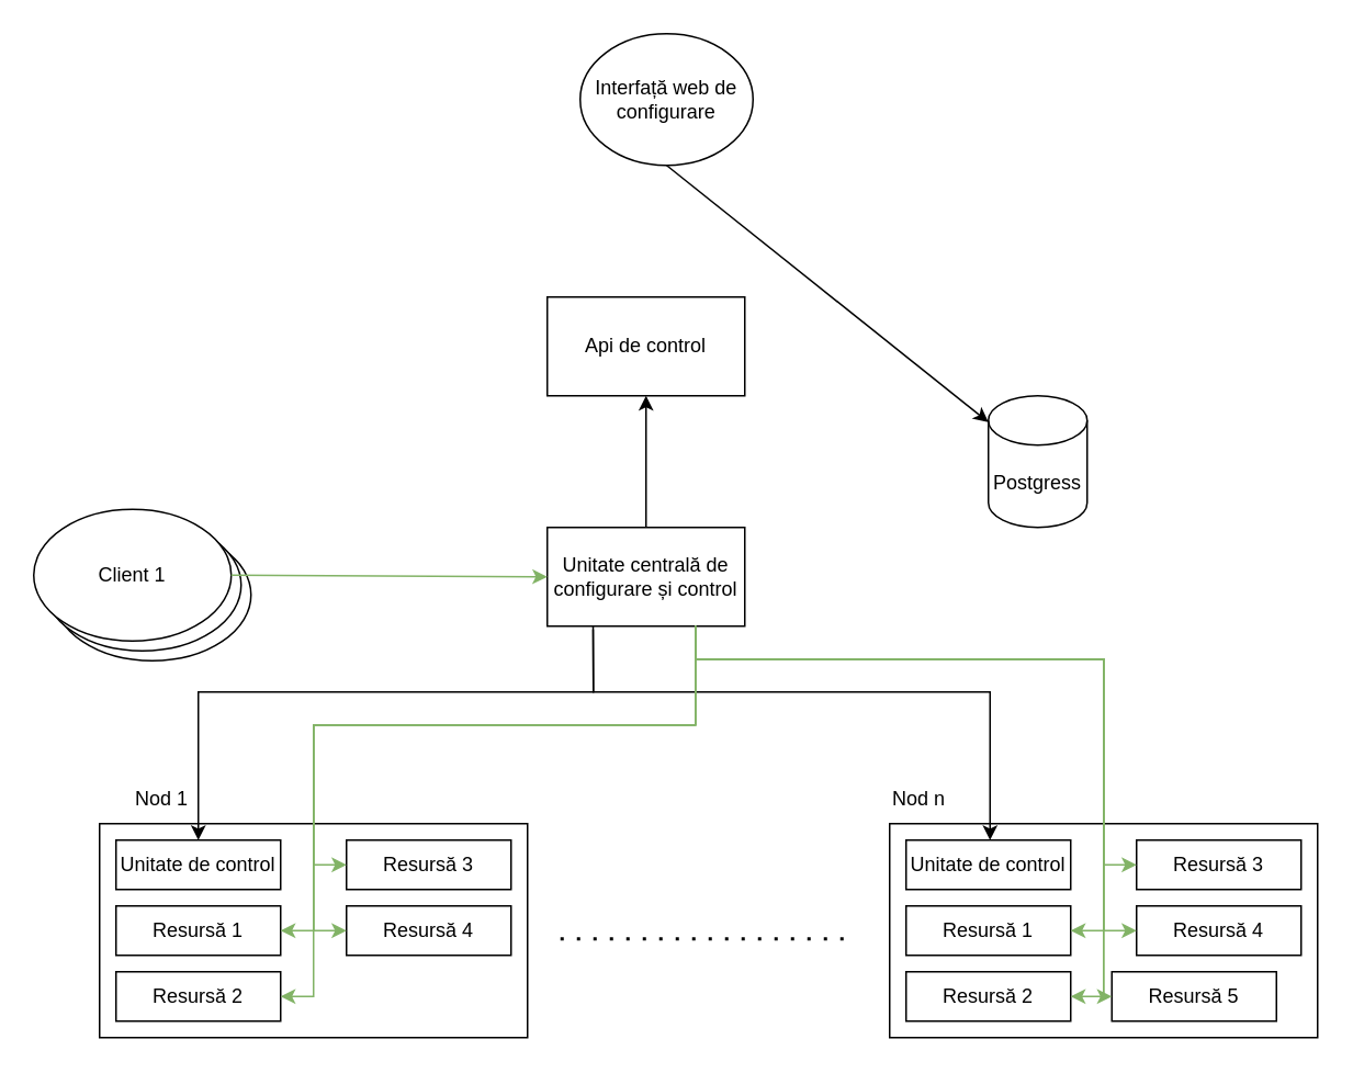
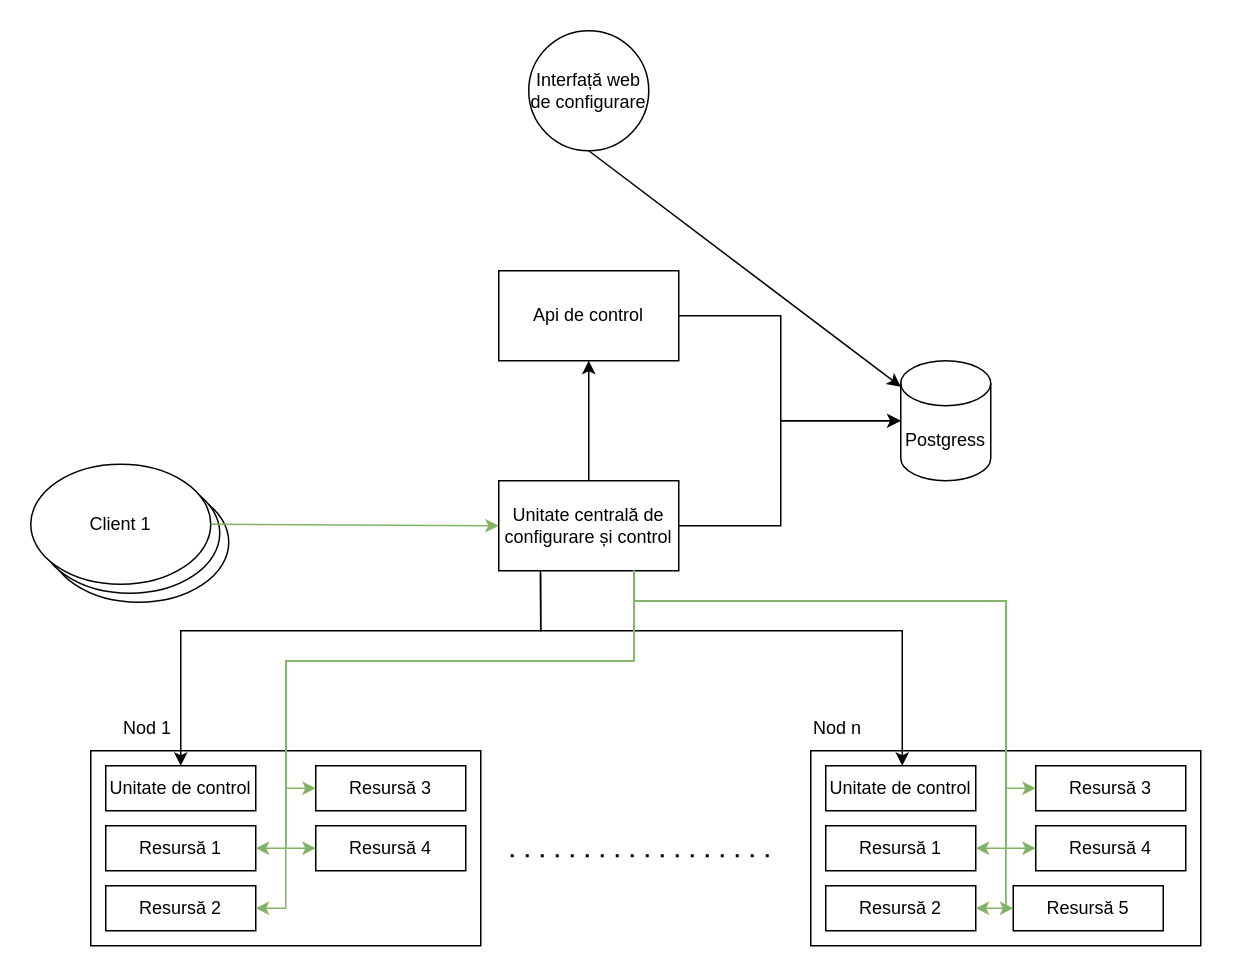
  <mxCell id="0" />
  <mxCell id="1" parent="0" />
- <mxCell id="2" value="Interfață web de configurare" style="ellipse;whiteSpace=wrap;html=1;aspect=fixed;rounded=0;" parent="1" vertex="1"><mxGeometry x="352" y="20" width="105" height="80" as="geometry" /></mxCell>
+ <mxCell id="2" value="Interfață web de configurare" style="ellipse;whiteSpace=wrap;html=1;aspect=fixed;rounded=0;" parent="1" vertex="1"><mxGeometry x="352" y="20" width="80" height="80" as="geometry" /></mxCell>
  <mxCell id="3" value="Unitate centrală de configurare și control" style="rounded=0;whiteSpace=wrap;html=1;" parent="1" vertex="1"><mxGeometry x="332" y="320" width="120" height="60" as="geometry" /></mxCell>
  <mxCell id="4" value="Postgress" style="shape=cylinder3;whiteSpace=wrap;html=1;boundedLbl=1;backgroundOutline=1;size=15;rounded=0;" parent="1" vertex="1"><mxGeometry x="600" y="240" width="60" height="80" as="geometry" /></mxCell>
  <mxCell id="5" value="" style="rounded=0;whiteSpace=wrap;html=1;align=left;" parent="1" vertex="1"><mxGeometry x="60" y="500" width="260" height="130" as="geometry" /></mxCell>
  <mxCell id="6" value="Nod 1" style="text;html=1;strokeColor=none;fillColor=none;align=left;verticalAlign=middle;whiteSpace=wrap;rounded=0;" parent="1" vertex="1"><mxGeometry x="80" y="470" width="60" height="30" as="geometry" /></mxCell>
  <mxCell id="7" value="Unitate de control" style="rounded=0;whiteSpace=wrap;html=1;" parent="1" vertex="1"><mxGeometry x="70" y="510" width="100" height="30" as="geometry" /></mxCell>
  <mxCell id="8" value="Resursă 1" style="rounded=0;whiteSpace=wrap;html=1;" parent="1" vertex="1"><mxGeometry x="70" y="550" width="100" height="30" as="geometry" /></mxCell>
  <mxCell id="9" value="Resursă 2" style="rounded=0;whiteSpace=wrap;html=1;" parent="1" vertex="1"><mxGeometry x="70" y="590" width="100" height="30" as="geometry" /></mxCell>
  <mxCell id="10" value="Resursă 3" style="rounded=0;whiteSpace=wrap;html=1;" parent="1" vertex="1"><mxGeometry x="210" y="510" width="100" height="30" as="geometry" /></mxCell>
  <mxCell id="11" value="Resursă 4" style="rounded=0;whiteSpace=wrap;html=1;" parent="1" vertex="1"><mxGeometry x="210" y="550" width="100" height="30" as="geometry" /></mxCell>
  <mxCell id="12" value="" style="rounded=0;whiteSpace=wrap;html=1;align=left;" parent="1" vertex="1"><mxGeometry x="540" y="500" width="260" height="130" as="geometry" /></mxCell>
  <mxCell id="13" value="Nod n" style="text;html=1;strokeColor=none;fillColor=none;align=left;verticalAlign=middle;whiteSpace=wrap;rounded=0;" parent="1" vertex="1"><mxGeometry x="540" y="470" width="60" height="30" as="geometry" /></mxCell>
  <mxCell id="14" value="Unitate de control" style="rounded=0;whiteSpace=wrap;html=1;" parent="1" vertex="1"><mxGeometry x="550" y="510" width="100" height="30" as="geometry" /></mxCell>
  <mxCell id="15" value="Resursă 1" style="rounded=0;whiteSpace=wrap;html=1;" parent="1" vertex="1"><mxGeometry x="550" y="550" width="100" height="30" as="geometry" /></mxCell>
  <mxCell id="16" value="Resursă 2" style="rounded=0;whiteSpace=wrap;html=1;" parent="1" vertex="1"><mxGeometry x="550" y="590" width="100" height="30" as="geometry" /></mxCell>
  <mxCell id="17" value="Resursă 3" style="rounded=0;whiteSpace=wrap;html=1;" parent="1" vertex="1"><mxGeometry x="690" y="510" width="100" height="30" as="geometry" /></mxCell>
  <mxCell id="18" value="Resursă 4" style="rounded=0;whiteSpace=wrap;html=1;" parent="1" vertex="1"><mxGeometry x="690" y="550" width="100" height="30" as="geometry" /></mxCell>
  <mxCell id="19" value="Resursă 5" style="rounded=0;whiteSpace=wrap;html=1;" parent="1" vertex="1"><mxGeometry x="675" y="590" width="100" height="30" as="geometry" /></mxCell>
  <mxCell id="20" value="" style="endArrow=classic;html=1;rounded=0;exitX=0.5;exitY=1;exitDx=0;exitDy=0;" parent="1" source="2" target="4" edge="1"><mxGeometry width="50" height="50" relative="1" as="geometry"><mxPoint x="360" y="380" as="sourcePoint" /><mxPoint x="410" y="330" as="targetPoint" /></mxGeometry></mxCell>
+ <mxCell id="21" value="" style="endArrow=classic;html=1;rounded=0;exitX=1;exitY=0.5;exitDx=0;exitDy=0;entryX=0;entryY=0.5;entryDx=0;entryDy=0;entryPerimeter=0;" parent="1" source="3" target="4" edge="1"><mxGeometry width="50" height="50" relative="1" as="geometry"><mxPoint x="360" y="520" as="sourcePoint" /><mxPoint x="410" y="470" as="targetPoint" /><Array as="points"><mxPoint x="520" y="350" /><mxPoint x="520" y="280" /></Array></mxGeometry></mxCell>
  <mxCell id="22" value="" style="endArrow=classic;html=1;rounded=0;exitX=0.232;exitY=1.033;exitDx=0;exitDy=0;entryX=0.5;entryY=0;entryDx=0;entryDy=0;exitPerimeter=0;" parent="1" source="3" target="7" edge="1"><mxGeometry width="50" height="50" relative="1" as="geometry"><mxPoint x="360" y="520" as="sourcePoint" /><mxPoint x="410" y="470" as="targetPoint" /><Array as="points"><mxPoint x="360" y="420" /><mxPoint x="120" y="420" /></Array></mxGeometry></mxCell>
  <mxCell id="23" value="" style="endArrow=classic;html=1;rounded=0;exitX=0.232;exitY=1.002;exitDx=0;exitDy=0;entryX=0.5;entryY=0;entryDx=0;entryDy=0;exitPerimeter=0;" parent="1" source="3" edge="1"><mxGeometry width="50" height="50" relative="1" as="geometry"><mxPoint x="363" y="380" as="sourcePoint" /><mxPoint x="601" y="510" as="targetPoint" /><Array as="points"><mxPoint x="360" y="420" /><mxPoint x="601" y="420" /></Array></mxGeometry></mxCell>
  <mxCell id="24" value="" style="endArrow=none;dashed=1;html=1;dashPattern=1 4;strokeWidth=2;rounded=0;" parent="1" edge="1"><mxGeometry width="50" height="50" relative="1" as="geometry"><mxPoint x="340" y="570" as="sourcePoint" /><mxPoint x="520" y="570" as="targetPoint" /></mxGeometry></mxCell>
  <mxCell id="25" value="Api de control" style="rounded=0;whiteSpace=wrap;html=1;" vertex="1" parent="1"><mxGeometry x="332" y="180" width="120" height="60" as="geometry" /></mxCell>
  <mxCell id="26" value="" style="endArrow=classic;html=1;rounded=0;exitX=0.5;exitY=0;exitDx=0;exitDy=0;entryX=0.5;entryY=1;entryDx=0;entryDy=0;" edge="1" parent="1" source="3" target="25"><mxGeometry width="50" height="50" relative="1" as="geometry"><mxPoint x="400" y="410" as="sourcePoint" /><mxPoint x="450" y="360" as="targetPoint" /></mxGeometry></mxCell>
+ <mxCell id="27" value="" style="endArrow=classic;html=1;rounded=0;exitX=1;exitY=0.5;exitDx=0;exitDy=0;entryX=0;entryY=0.5;entryDx=0;entryDy=0;entryPerimeter=0;" edge="1" parent="1" source="25" target="4"><mxGeometry width="50" height="50" relative="1" as="geometry"><mxPoint x="400" y="410" as="sourcePoint" /><mxPoint x="450" y="360" as="targetPoint" /><Array as="points"><mxPoint x="520" y="210" /><mxPoint x="520" y="280" /></Array></mxGeometry></mxCell>
  <mxCell id="28" value="Client 1" style="ellipse;whiteSpace=wrap;html=1;rounded=0;" vertex="1" parent="1"><mxGeometry x="32" y="321" width="120" height="80" as="geometry" /></mxCell>
  <mxCell id="29" value="Client 1" style="ellipse;whiteSpace=wrap;html=1;rounded=0;" vertex="1" parent="1"><mxGeometry x="26" y="315" width="120" height="80" as="geometry" /></mxCell>
  <mxCell id="30" value="Client 1" style="ellipse;whiteSpace=wrap;html=1;rounded=0;" vertex="1" parent="1"><mxGeometry x="20" y="309" width="120" height="80" as="geometry" /></mxCell>
  <mxCell id="31" value="" style="endArrow=classic;html=1;rounded=0;exitX=1;exitY=0.5;exitDx=0;exitDy=0;entryX=0;entryY=0.5;entryDx=0;entryDy=0;fillColor=#d5e8d4;strokeColor=#82b366;" edge="1" parent="1" source="30" target="3"><mxGeometry width="50" height="50" relative="1" as="geometry"><mxPoint x="400" y="410" as="sourcePoint" /><mxPoint x="450" y="360" as="targetPoint" /></mxGeometry></mxCell>
  <mxCell id="32" value="" style="endArrow=classic;html=1;rounded=0;exitX=0.75;exitY=1;exitDx=0;exitDy=0;entryX=1;entryY=0.5;entryDx=0;entryDy=0;fillColor=#d5e8d4;strokeColor=#82b366;" edge="1" parent="1" source="3" target="16"><mxGeometry width="50" height="50" relative="1" as="geometry"><mxPoint x="430" y="400" as="sourcePoint" /><mxPoint x="680" y="460" as="targetPoint" /><Array as="points"><mxPoint x="422" y="400" /><mxPoint x="670" y="400" /><mxPoint x="670" y="605" /></Array></mxGeometry></mxCell>
  <mxCell id="33" value="" style="endArrow=classic;html=1;rounded=0;exitX=0.75;exitY=1;exitDx=0;exitDy=0;entryX=0;entryY=0.5;entryDx=0;entryDy=0;fillColor=#d5e8d4;strokeColor=#82b366;" edge="1" parent="1" source="3" target="19"><mxGeometry width="50" height="50" relative="1" as="geometry"><mxPoint x="432" y="390" as="sourcePoint" /><mxPoint x="660" y="615" as="targetPoint" /><Array as="points"><mxPoint x="422" y="400" /><mxPoint x="670" y="400" /><mxPoint x="670" y="605" /></Array></mxGeometry></mxCell>
  <mxCell id="34" value="" style="endArrow=classic;html=1;rounded=0;exitX=0.75;exitY=1;exitDx=0;exitDy=0;entryX=0;entryY=0.5;entryDx=0;entryDy=0;fillColor=#d5e8d4;strokeColor=#82b366;" edge="1" parent="1" source="3" target="18"><mxGeometry width="50" height="50" relative="1" as="geometry"><mxPoint x="432" y="390" as="sourcePoint" /><mxPoint x="700" y="615" as="targetPoint" /><Array as="points"><mxPoint x="422" y="400" /><mxPoint x="670" y="400" /><mxPoint x="670" y="565" /></Array></mxGeometry></mxCell>
  <mxCell id="35" value="" style="endArrow=classic;html=1;rounded=0;exitX=0.75;exitY=1;exitDx=0;exitDy=0;entryX=1;entryY=0.5;entryDx=0;entryDy=0;fillColor=#d5e8d4;strokeColor=#82b366;" edge="1" parent="1" source="3" target="15"><mxGeometry width="50" height="50" relative="1" as="geometry"><mxPoint x="432" y="390" as="sourcePoint" /><mxPoint x="700" y="575" as="targetPoint" /><Array as="points"><mxPoint x="422" y="400" /><mxPoint x="670" y="400" /><mxPoint x="670" y="565" /></Array></mxGeometry></mxCell>
  <mxCell id="36" value="" style="endArrow=classic;html=1;rounded=0;exitX=0.75;exitY=1;exitDx=0;exitDy=0;entryX=0;entryY=0.5;entryDx=0;entryDy=0;fillColor=#d5e8d4;strokeColor=#82b366;" edge="1" parent="1" source="3" target="17"><mxGeometry width="50" height="50" relative="1" as="geometry"><mxPoint x="442" y="400" as="sourcePoint" /><mxPoint x="660" y="575" as="targetPoint" /><Array as="points"><mxPoint x="422" y="400" /><mxPoint x="670" y="400" /><mxPoint x="670" y="525" /></Array></mxGeometry></mxCell>
  <mxCell id="37" value="" style="endArrow=classic;html=1;rounded=0;exitX=0.75;exitY=1;exitDx=0;exitDy=0;entryX=1;entryY=0.5;entryDx=0;entryDy=0;fillColor=#d5e8d4;strokeColor=#82b366;" edge="1" parent="1" source="3" target="9"><mxGeometry width="50" height="50" relative="1" as="geometry"><mxPoint x="210" y="460" as="sourcePoint" /><mxPoint x="260" y="410" as="targetPoint" /><Array as="points"><mxPoint x="422" y="440" /><mxPoint x="190" y="440" /><mxPoint x="190" y="605" /></Array></mxGeometry></mxCell>
  <mxCell id="38" value="" style="endArrow=classic;html=1;rounded=0;exitX=0.75;exitY=1;exitDx=0;exitDy=0;entryX=1;entryY=0.5;entryDx=0;entryDy=0;fillColor=#d5e8d4;strokeColor=#82b366;" edge="1" parent="1" source="3" target="8"><mxGeometry width="50" height="50" relative="1" as="geometry"><mxPoint x="432" y="390" as="sourcePoint" /><mxPoint x="180" y="615" as="targetPoint" /><Array as="points"><mxPoint x="422" y="440" /><mxPoint x="190" y="440" /><mxPoint x="190" y="565" /></Array></mxGeometry></mxCell>
  <mxCell id="39" value="" style="endArrow=classic;html=1;rounded=0;exitX=0.75;exitY=1;exitDx=0;exitDy=0;entryX=0;entryY=0.5;entryDx=0;entryDy=0;fillColor=#d5e8d4;strokeColor=#82b366;" edge="1" parent="1" source="3" target="11"><mxGeometry width="50" height="50" relative="1" as="geometry"><mxPoint x="442" y="400" as="sourcePoint" /><mxPoint x="180" y="575" as="targetPoint" /><Array as="points"><mxPoint x="422" y="440" /><mxPoint x="190" y="440" /><mxPoint x="190" y="565" /></Array></mxGeometry></mxCell>
  <mxCell id="40" value="" style="endArrow=classic;html=1;rounded=0;entryX=0;entryY=0.5;entryDx=0;entryDy=0;fillColor=#d5e8d4;strokeColor=#82b366;exitX=0.75;exitY=1;exitDx=0;exitDy=0;" edge="1" parent="1" source="3" target="10"><mxGeometry width="50" height="50" relative="1" as="geometry"><mxPoint x="420" y="380" as="sourcePoint" /><mxPoint x="220" y="575" as="targetPoint" /><Array as="points"><mxPoint x="422" y="440" /><mxPoint x="190" y="440" /><mxPoint x="190" y="525" /></Array></mxGeometry></mxCell>
